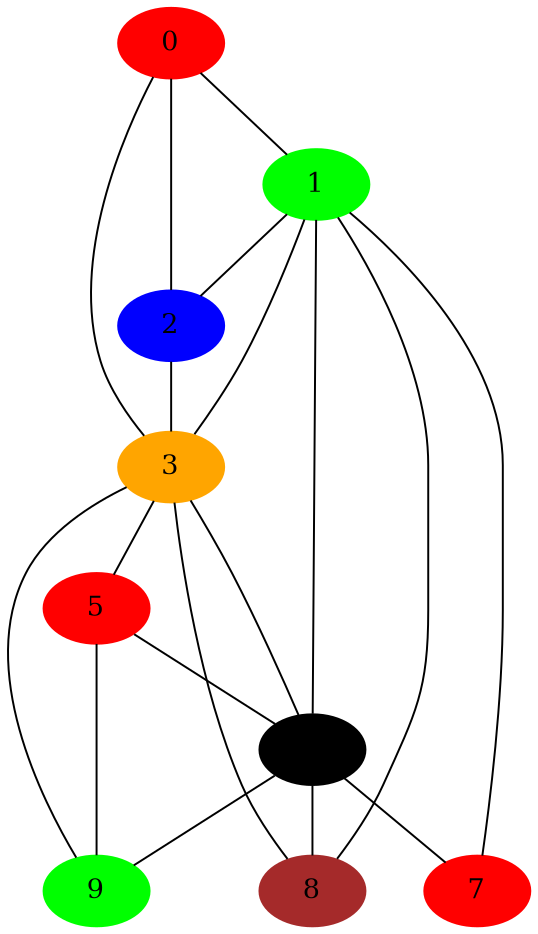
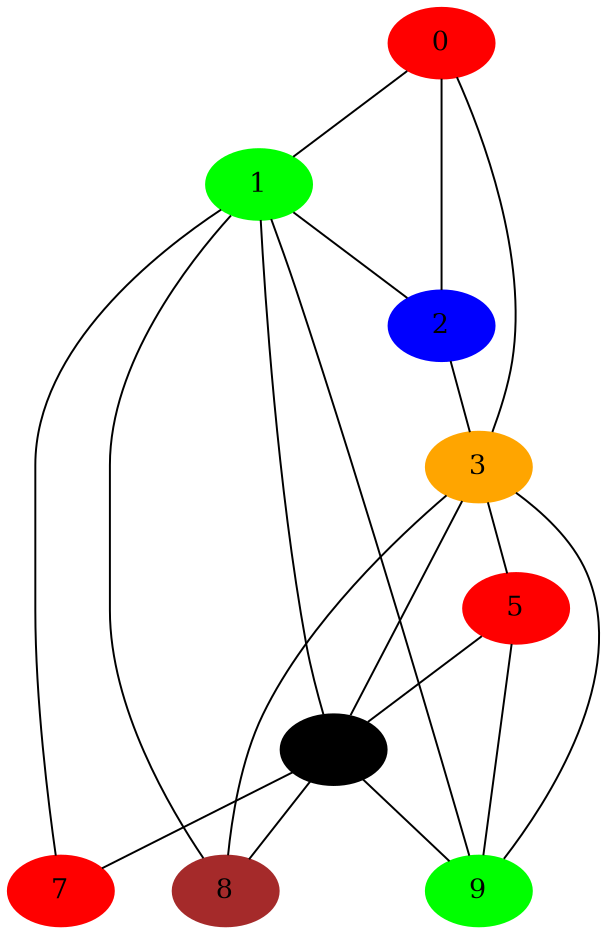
  graph {
    node [color=red style=filled]
    1 [color=green]
    0
    2 [color=blue]
    3 [color=orange]
    6 [color=black]
    7
    8 [color=brown]
    5
    9 [color=green]
    1 -- 2
-   1 -- 3
+   1 -- 9
    1 -- 6
    1 -- 7
    1 -- 8
    0 -- 1
    0 -- 2
    0 -- 3
    2 -- 3
    3 -- 6
    3 -- 8
    3 -- 5
    3 -- 9
    6 -- 7
    6 -- 8
    6 -- 9
    5 -- 6
    5 -- 9
  }
